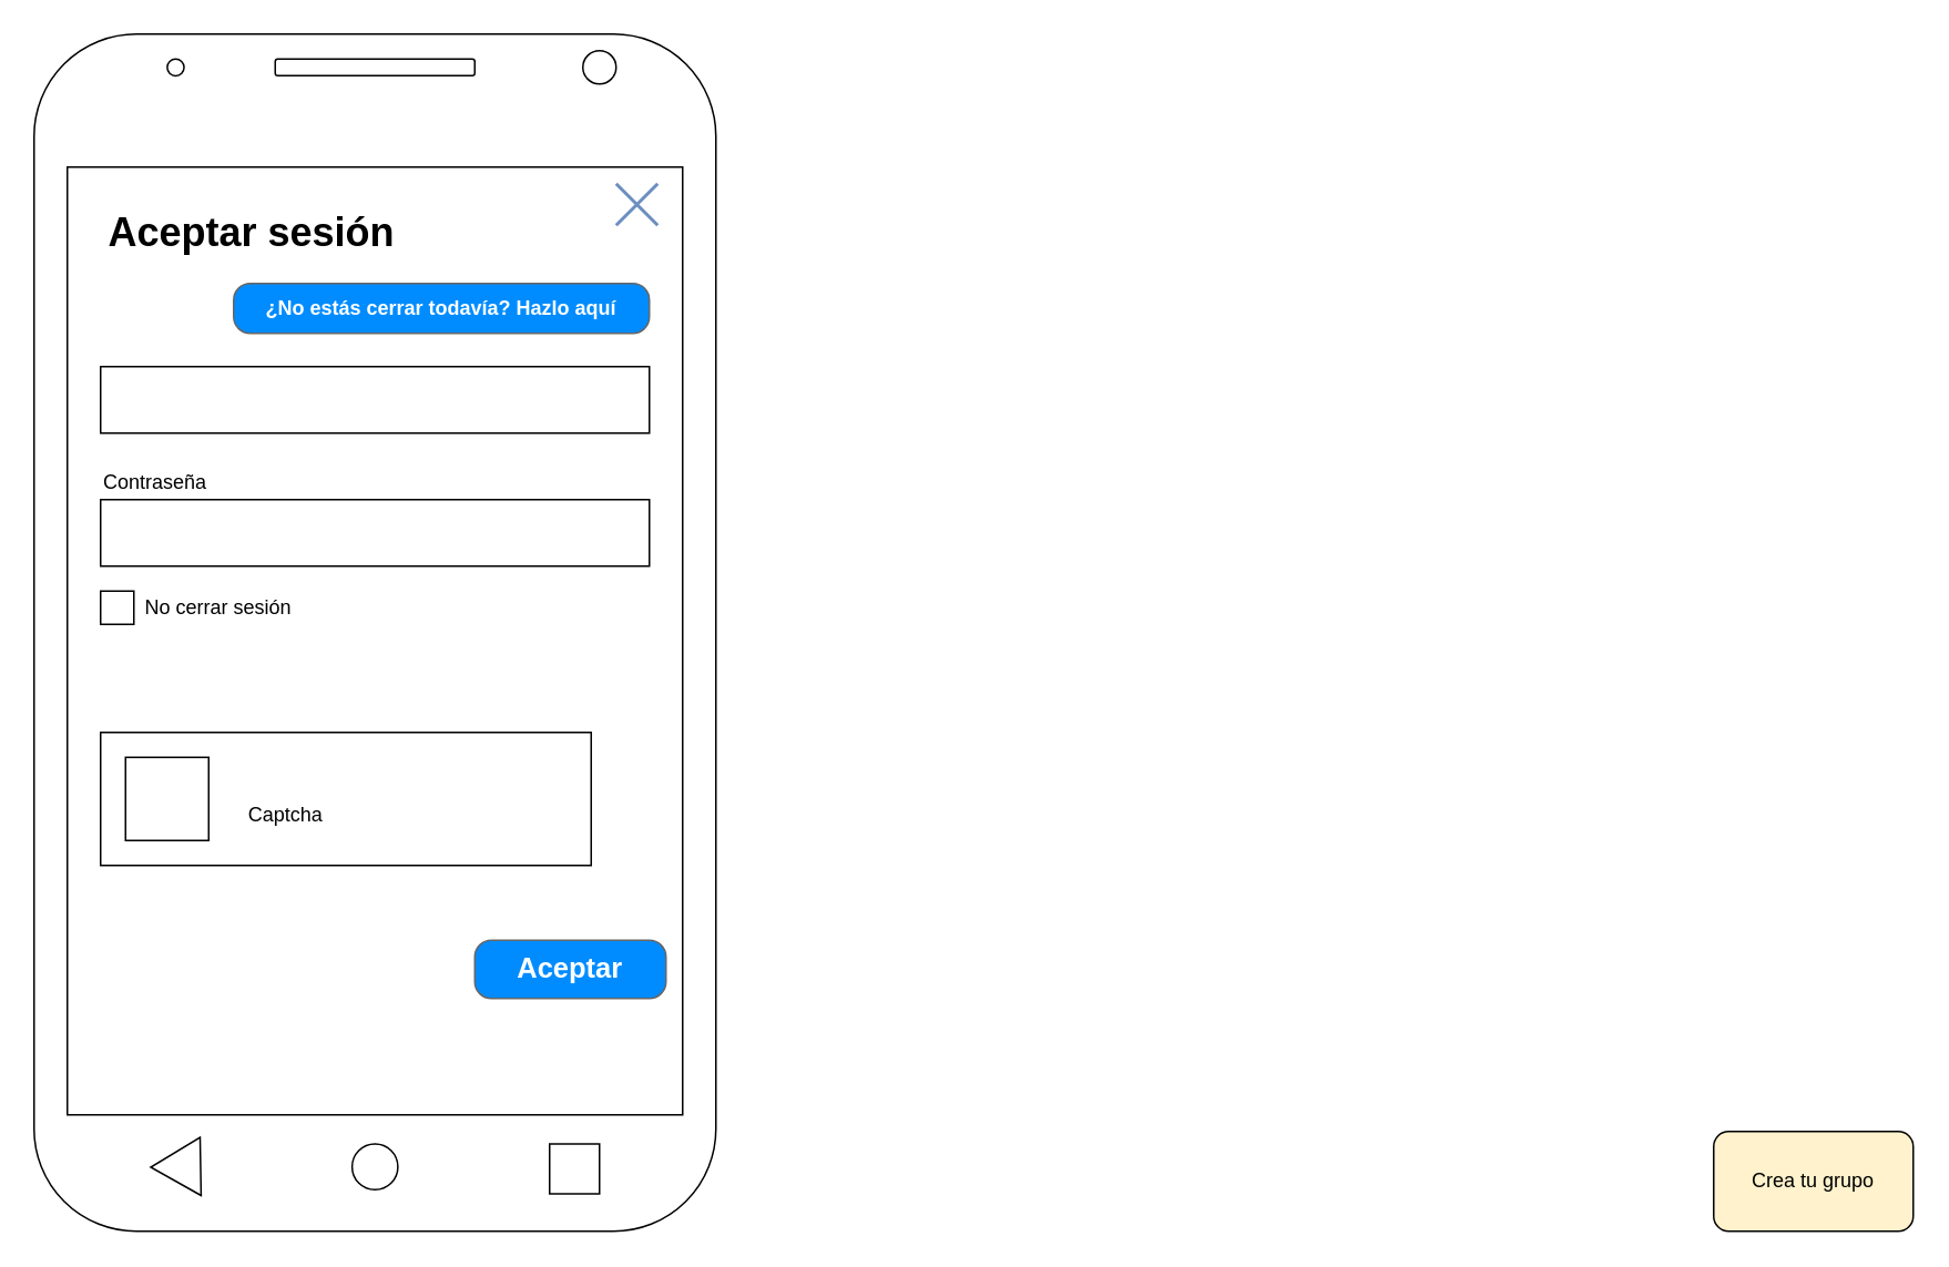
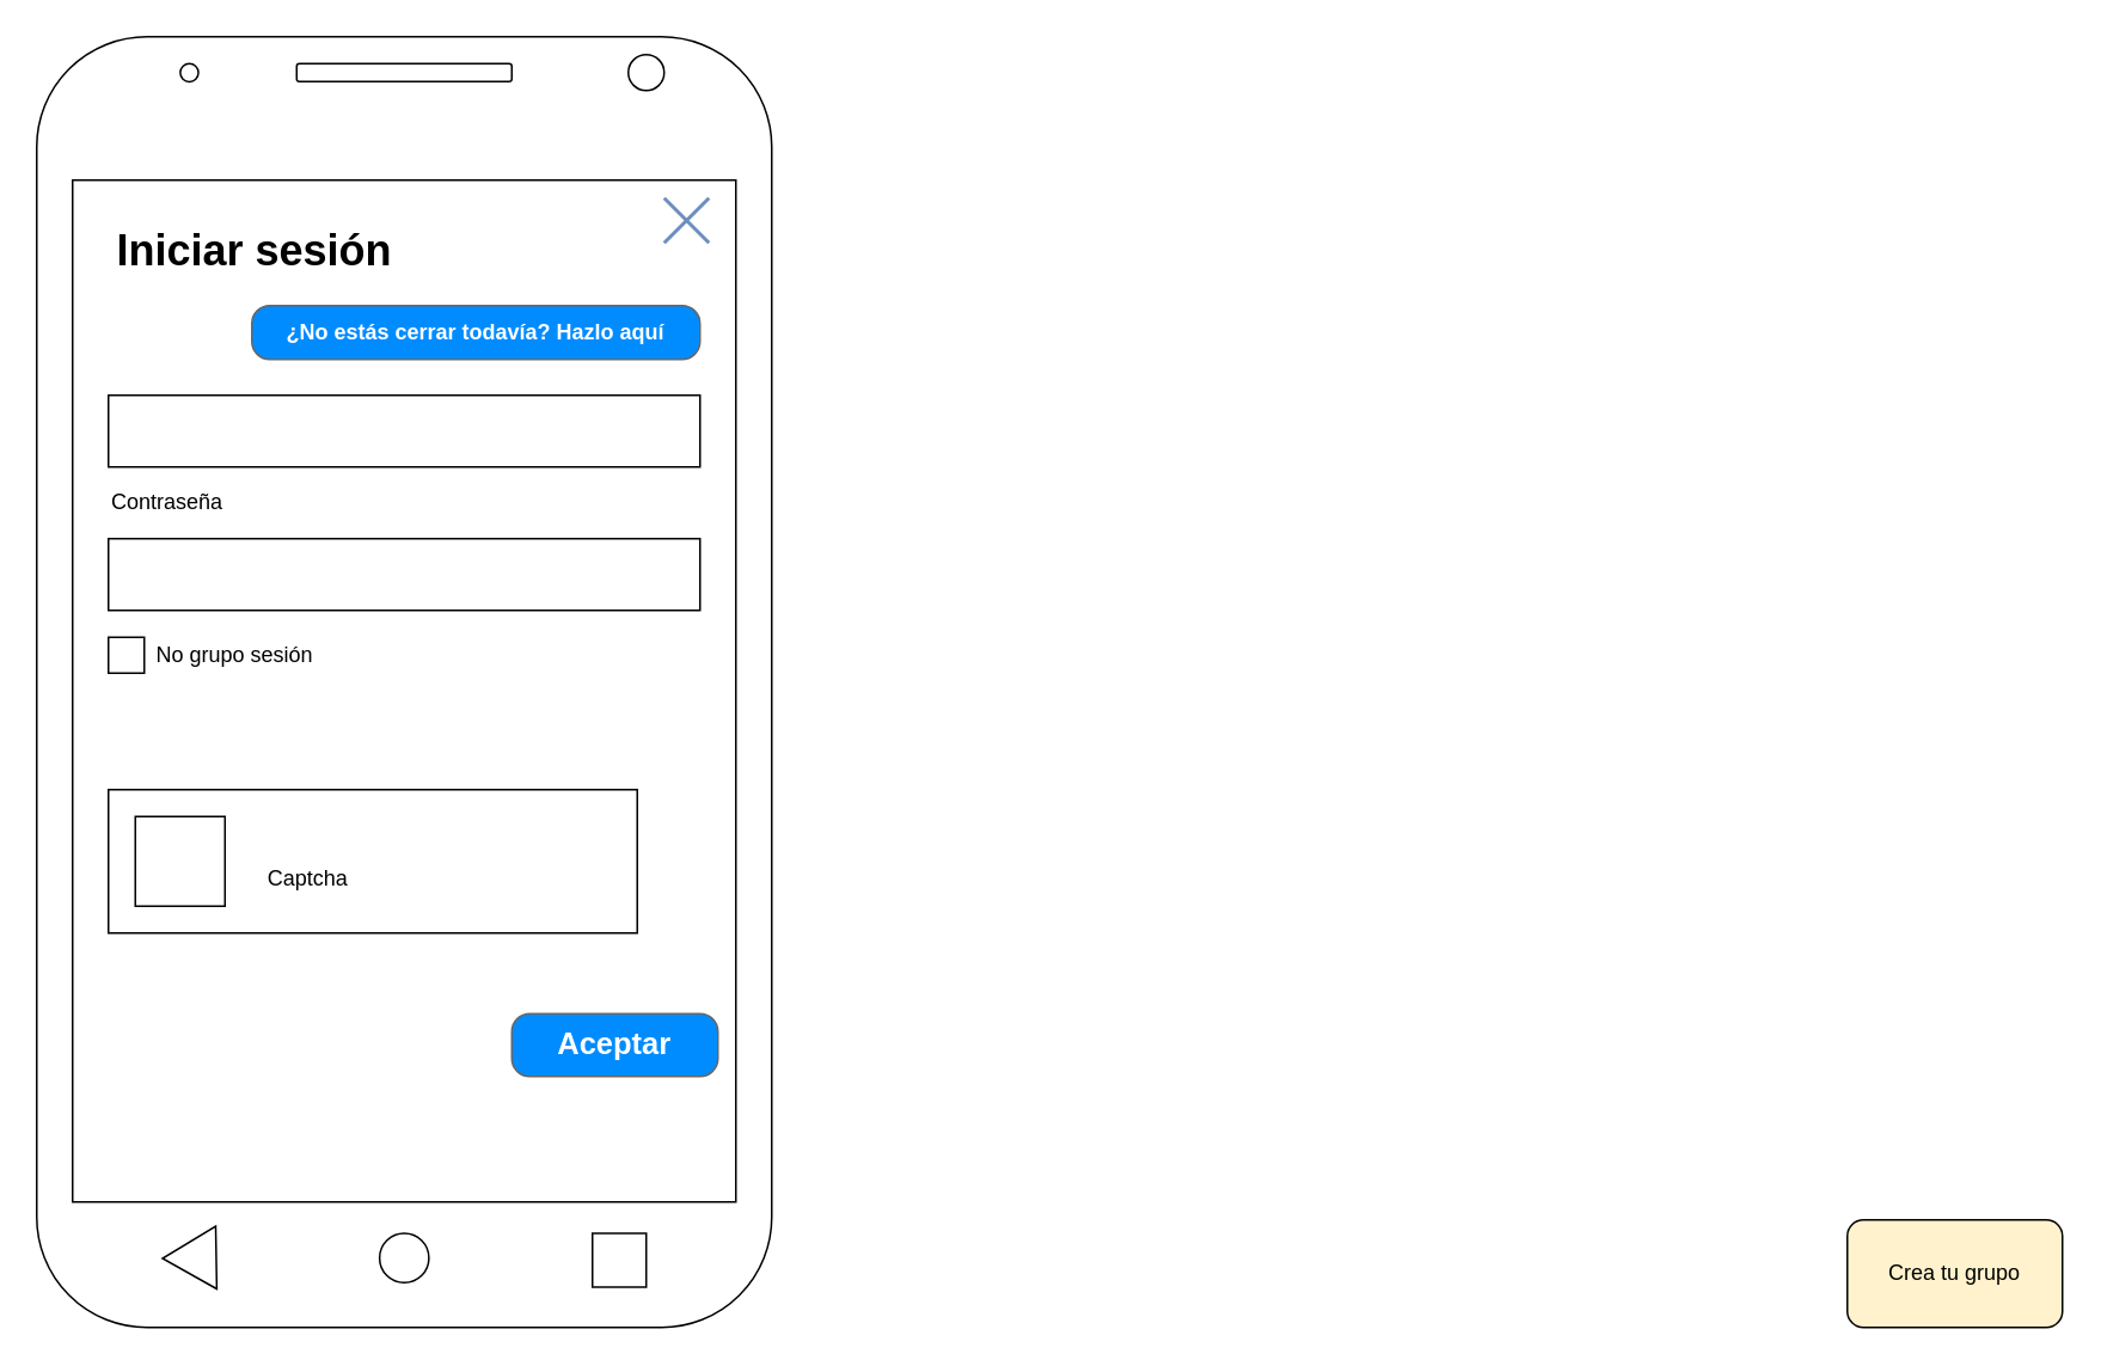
  <mxCell id="0" />
  <mxCell id="1" parent="0" />
  <mxCell id="2" value="" style="rounded=0;whiteSpace=wrap;html=1;" parent="1" vertex="1"><mxGeometry x="40" y="60" width="370" height="610" as="geometry" /></mxCell>
  <mxCell id="3" value="" style="rounded=1;whiteSpace=wrap;html=1;" parent="1" vertex="1"><mxGeometry x="20" y="20" width="410" height="720" as="geometry" /></mxCell>
  <mxCell id="4" value="" style="ellipse;whiteSpace=wrap;html=1;aspect=fixed;" parent="1" vertex="1"><mxGeometry x="211.25" y="687.5" width="27.5" height="27.5" as="geometry" /></mxCell>
  <mxCell id="5" value="" style="triangle;whiteSpace=wrap;html=1;rotation=-181;" parent="1" vertex="1"><mxGeometry x="90.13" y="683.75" width="30" height="35" as="geometry" /></mxCell>
  <mxCell id="6" value="" style="whiteSpace=wrap;html=1;aspect=fixed;" parent="1" vertex="1"><mxGeometry x="330" y="687.5" width="30" height="30" as="geometry" /></mxCell>
  <mxCell id="7" value="" style="ellipse;whiteSpace=wrap;html=1;aspect=fixed;" parent="1" vertex="1"><mxGeometry x="350" y="30" width="20" height="20" as="geometry" /></mxCell>
  <mxCell id="8" value="" style="ellipse;whiteSpace=wrap;html=1;aspect=fixed;" parent="1" vertex="1"><mxGeometry x="100.07" y="35" width="10.13" height="10.13" as="geometry" /></mxCell>
  <mxCell id="9" value="" style="rounded=1;whiteSpace=wrap;html=1;" parent="1" vertex="1"><mxGeometry x="165" y="35" width="120" height="10" as="geometry" /></mxCell>
  <mxCell id="10" value="" style="rounded=0;whiteSpace=wrap;html=1;strokeColor=#000000;" parent="1" vertex="1"><mxGeometry x="40" y="100" width="370" height="570" as="geometry" /></mxCell>
  <mxCell id="11" value="" style="dashed=0;aspect=fixed;verticalLabelPosition=bottom;verticalAlign=top;align=center;shape=mxgraph.gmdl.x;strokeColor=#6c8ebf;fillColor=#dae8fc;shadow=0;strokeWidth=2;" parent="1" vertex="1"><mxGeometry x="370" y="110" width="25" height="25" as="geometry" /></mxCell>
  <mxCell id="12" value="Aceptar" style="strokeWidth=1;shadow=0;dashed=0;align=center;html=1;shape=mxgraph.mockup.buttons.button;strokeColor=#666666;fontColor=#ffffff;mainText=;buttonStyle=round;fontSize=17;fontStyle=1;fillColor=#008cff;whiteSpace=wrap;" parent="1" vertex="1"><mxGeometry x="285" y="565" width="115" height="35" as="geometry" /></mxCell>
- <mxCell id="13" value="&lt;h1&gt;Aceptar sesión&lt;/h1&gt;" style="text;html=1;strokeColor=none;fillColor=none;spacing=5;spacingTop=-20;whiteSpace=wrap;overflow=hidden;rounded=0;" vertex="1" parent="1"><mxGeometry x="60" y="120" width="290" height="50" as="geometry" /></mxCell>
+ <mxCell id="13" value="&lt;h1&gt;Iniciar sesión&lt;/h1&gt;" style="text;html=1;strokeColor=none;fillColor=none;spacing=5;spacingTop=-20;whiteSpace=wrap;overflow=hidden;rounded=0;" vertex="1" parent="1"><mxGeometry x="60" y="120" width="290" height="50" as="geometry" /></mxCell>
  <mxCell id="14" value="" style="rounded=0;whiteSpace=wrap;html=1;" vertex="1" parent="1"><mxGeometry x="60" y="220" width="330" height="40" as="geometry" /></mxCell>
  <mxCell id="15" value="" style="rounded=0;whiteSpace=wrap;html=1;" vertex="1" parent="1"><mxGeometry x="60" y="300" width="330" height="40" as="geometry" /></mxCell>
  <mxCell id="16" value="" style="whiteSpace=wrap;html=1;aspect=fixed;" vertex="1" parent="1"><mxGeometry x="60" y="355" width="20" height="20" as="geometry" /></mxCell>
- <mxCell id="17" value="No cerrar sesión" style="text;html=1;strokeColor=none;fillColor=none;align=left;verticalAlign=middle;whiteSpace=wrap;rounded=0;" vertex="1" parent="1"><mxGeometry x="85" y="355" width="130" height="20" as="geometry" /></mxCell>
+ <mxCell id="17" value="No grupo sesión" style="text;html=1;strokeColor=none;fillColor=none;align=left;verticalAlign=middle;whiteSpace=wrap;rounded=0;" vertex="1" parent="1"><mxGeometry x="85" y="355" width="130" height="20" as="geometry" /></mxCell>
  <mxCell id="18" value="" style="rounded=0;whiteSpace=wrap;html=1;" vertex="1" parent="1"><mxGeometry x="60" y="440" width="295" height="80" as="geometry" /></mxCell>
  <mxCell id="19" value="" style="whiteSpace=wrap;html=1;aspect=fixed;" vertex="1" parent="1"><mxGeometry x="75" y="455" width="50" height="50" as="geometry" /></mxCell>
  <mxCell id="20" value="Captcha" style="text;html=1;strokeColor=none;fillColor=none;align=center;verticalAlign=middle;whiteSpace=wrap;rounded=0;" vertex="1" parent="1"><mxGeometry x="135" y="475" width="73" height="30" as="geometry" /></mxCell>
- <mxCell id="21" value="Contraseña" style="text;html=1;strokeColor=none;fillColor=none;align=left;verticalAlign=middle;whiteSpace=wrap;rounded=0;" vertex="1" parent="1"><mxGeometry x="60" y="280" width="125" height="20" as="geometry" /></mxCell>
+ <mxCell id="21" value="Contraseña" style="text;html=1;strokeColor=none;fillColor=none;align=left;verticalAlign=middle;whiteSpace=wrap;rounded=0;" vertex="1" parent="1"><mxGeometry x="60" y="270" width="125" height="20" as="geometry" /></mxCell>
  <mxCell id="22" value="Crea tu grupo" style="rounded=1;whiteSpace=wrap;html=1;fillColor=#fff2cc;" vertex="1" parent="1"><mxGeometry x="1030" y="680" width="120" height="60" as="geometry" /></mxCell>
  <mxCell id="23" value="¿No estás cerrar todavía? Hazlo aquí" style="strokeWidth=1;shadow=0;dashed=0;align=center;html=1;shape=mxgraph.mockup.buttons.button;strokeColor=#666666;fontColor=#ffffff;mainText=;buttonStyle=round;fontSize=12;fontStyle=1;fillColor=#008cff;whiteSpace=wrap;" vertex="1" parent="1"><mxGeometry x="140" y="170" width="250" height="30" as="geometry" /></mxCell>
